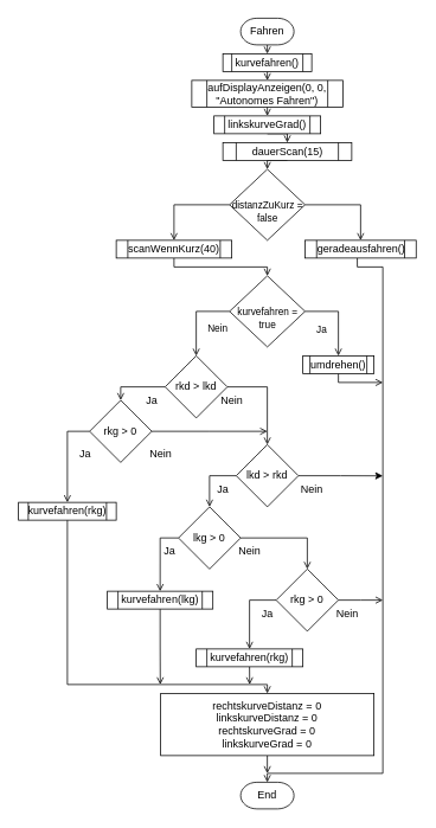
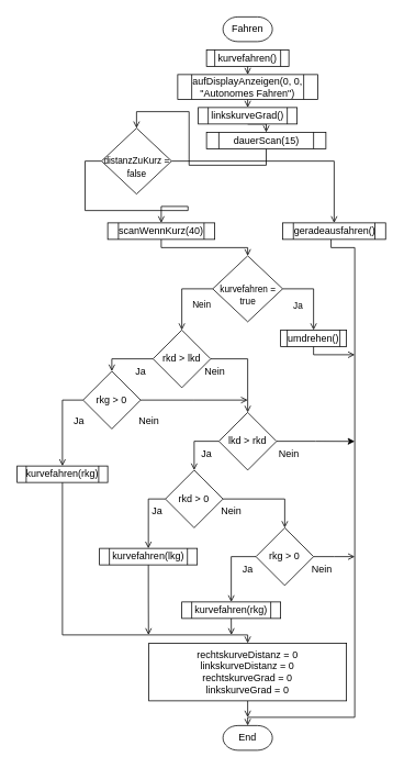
  <mxCell id="0" />
  <mxCell id="1" parent="0" />
- <mxCell id="2" style="edgeStyle=orthogonalEdgeStyle;rounded=0;orthogonalLoop=1;jettySize=auto;html=1;exitX=0.5;exitY=1;exitDx=0;exitDy=0;exitPerimeter=0;entryX=0.5;entryY=0;entryDx=0;entryDy=0;endArrow=open;endFill=0;" parent="1" source="3" target="31" edge="1"><mxGeometry relative="1" as="geometry" /></mxCell>
  <mxCell id="3" value="Fahren" style="strokeWidth=1;html=1;shape=mxgraph.flowchart.terminator;whiteSpace=wrap;rounded=1;" parent="1" vertex="1"><mxGeometry x="270" y="20" width="60" height="30" as="geometry" /></mxCell>
  <mxCell id="4" style="edgeStyle=orthogonalEdgeStyle;shape=connector;rounded=0;orthogonalLoop=1;jettySize=auto;html=1;exitX=0.5;exitY=1;exitDx=0;exitDy=0;entryX=0.5;entryY=0;entryDx=0;entryDy=0;entryPerimeter=0;labelBackgroundColor=default;fontFamily=Helvetica;fontSize=11;fontColor=default;endArrow=open;endFill=0;strokeColor=default;" parent="1" source="5" target="8" edge="1"><mxGeometry relative="1" as="geometry" /></mxCell>
  <mxCell id="5" value="dauerScan(15)" style="shape=process;whiteSpace=wrap;html=1;backgroundOutline=1;rounded=0;strokeColor=default;strokeWidth=1;" parent="1" vertex="1"><mxGeometry x="250" y="160" width="145" height="20" as="geometry" /></mxCell>
  <mxCell id="6" style="edgeStyle=orthogonalEdgeStyle;shape=connector;rounded=0;orthogonalLoop=1;jettySize=auto;html=1;exitX=0;exitY=0.5;exitDx=0;exitDy=0;exitPerimeter=0;entryX=0.5;entryY=0;entryDx=0;entryDy=0;labelBackgroundColor=default;fontFamily=Helvetica;fontSize=11;fontColor=default;endArrow=open;endFill=0;strokeColor=default;" parent="1" source="8" target="10" edge="1"><mxGeometry relative="1" as="geometry" /></mxCell>
  <mxCell id="7" style="edgeStyle=orthogonalEdgeStyle;shape=connector;rounded=0;orthogonalLoop=1;jettySize=auto;html=1;exitX=1;exitY=0.5;exitDx=0;exitDy=0;exitPerimeter=0;entryX=0.5;entryY=0;entryDx=0;entryDy=0;labelBackgroundColor=default;fontFamily=Helvetica;fontSize=11;fontColor=default;endArrow=open;endFill=0;strokeColor=default;" parent="1" source="8" target="12" edge="1"><mxGeometry relative="1" as="geometry" /></mxCell>
- <mxCell id="8" value="&lt;font style=&quot;font-size: 11px&quot;&gt;&lt;br&gt;distanzZuKurz = false&lt;/font&gt;" style="strokeWidth=1;html=1;shape=mxgraph.flowchart.decision;whiteSpace=wrap;rounded=1;strokeColor=default;" parent="1" vertex="1"><mxGeometry x="257.5" y="190" width="85" height="80" as="geometry" /></mxCell>
+ <mxCell id="8" value="&lt;font style=&quot;font-size: 11px&quot;&gt;&lt;br&gt;distanzZuKurz = false&lt;/font&gt;" style="strokeWidth=1;html=1;shape=mxgraph.flowchart.decision;whiteSpace=wrap;rounded=1;strokeColor=default;" parent="1" vertex="1"><mxGeometry x="122.5" y="155" width="85" height="80" as="geometry" /></mxCell>
  <mxCell id="9" style="edgeStyle=orthogonalEdgeStyle;shape=connector;rounded=0;orthogonalLoop=1;jettySize=auto;html=1;exitX=0.5;exitY=1;exitDx=0;exitDy=0;entryX=0.5;entryY=0;entryDx=0;entryDy=0;entryPerimeter=0;labelBackgroundColor=default;fontFamily=Helvetica;fontSize=11;fontColor=default;endArrow=open;endFill=0;strokeColor=default;" parent="1" source="10" target="40" edge="1"><mxGeometry relative="1" as="geometry"><Array as="points"><mxPoint x="195" y="300" /><mxPoint x="300" y="300" /></Array></mxGeometry></mxCell>
  <mxCell id="10" value="scanWennKurz(40)" style="shape=process;whiteSpace=wrap;html=1;backgroundOutline=1;rounded=0;strokeColor=default;strokeWidth=1;" parent="1" vertex="1"><mxGeometry x="130" y="270" width="130" height="20" as="geometry" /></mxCell>
  <mxCell id="11" value="" style="edgeStyle=orthogonalEdgeStyle;shape=connector;rounded=0;orthogonalLoop=1;jettySize=auto;html=1;exitX=0.5;exitY=1;exitDx=0;exitDy=0;entryX=0.5;entryY=0;entryDx=0;entryDy=0;entryPerimeter=0;labelBackgroundColor=default;fontFamily=Helvetica;fontSize=11;fontColor=default;endArrow=open;endFill=0;strokeColor=default;" parent="1" target="29" edge="1"><mxGeometry relative="1" as="geometry"><mxPoint x="401.25" y="290" as="sourcePoint" /><mxPoint x="318.75" y="850" as="targetPoint" /><Array as="points"><mxPoint x="401" y="300" /><mxPoint x="430" y="300" /><mxPoint x="430" y="870" /><mxPoint x="300" y="870" /></Array></mxGeometry></mxCell>
  <mxCell id="12" value="geradeausfahren()" style="shape=process;whiteSpace=wrap;html=1;backgroundOutline=1;rounded=0;strokeColor=default;strokeWidth=1;" parent="1" vertex="1"><mxGeometry x="342.5" y="270" width="125" height="20" as="geometry" /></mxCell>
  <mxCell id="13" style="edgeStyle=orthogonalEdgeStyle;shape=connector;rounded=0;orthogonalLoop=1;jettySize=auto;html=1;exitX=0.5;exitY=1;exitDx=0;exitDy=0;labelBackgroundColor=default;fontFamily=Helvetica;fontSize=11;fontColor=default;endArrow=open;endFill=0;strokeColor=default;" parent="1" source="14" edge="1"><mxGeometry relative="1" as="geometry"><mxPoint x="430" y="430" as="targetPoint" /><Array as="points"><mxPoint x="380" y="430" /></Array></mxGeometry></mxCell>
  <mxCell id="14" value="umdrehen()" style="shape=process;whiteSpace=wrap;html=1;backgroundOutline=1;rounded=0;strokeColor=default;strokeWidth=1;" parent="1" vertex="1"><mxGeometry x="340" y="400" width="80" height="20" as="geometry" /></mxCell>
  <mxCell id="15" style="edgeStyle=orthogonalEdgeStyle;shape=connector;rounded=0;orthogonalLoop=1;jettySize=auto;html=1;exitX=0;exitY=0.5;exitDx=0;exitDy=0;exitPerimeter=0;entryX=0.5;entryY=0;entryDx=0;entryDy=0;entryPerimeter=0;labelBackgroundColor=default;fontFamily=Helvetica;fontSize=11;fontColor=default;endArrow=open;endFill=0;strokeColor=default;" parent="1" source="17" target="43" edge="1"><mxGeometry relative="1" as="geometry"><Array as="points"><mxPoint x="135" y="435" /></Array></mxGeometry></mxCell>
  <mxCell id="16" style="edgeStyle=orthogonalEdgeStyle;shape=connector;rounded=0;orthogonalLoop=1;jettySize=auto;html=1;exitX=1;exitY=0.5;exitDx=0;exitDy=0;exitPerimeter=0;entryX=0.5;entryY=0;entryDx=0;entryDy=0;entryPerimeter=0;labelBackgroundColor=default;fontFamily=Helvetica;fontSize=11;fontColor=default;endArrow=open;endFill=0;strokeColor=default;" parent="1" source="17" target="20" edge="1"><mxGeometry relative="1" as="geometry" /></mxCell>
  <mxCell id="17" value="rkd &amp;gt; lkd" style="strokeWidth=1;html=1;shape=mxgraph.flowchart.decision;whiteSpace=wrap;rounded=1;strokeColor=default;" parent="1" vertex="1"><mxGeometry x="185" y="400" width="70" height="70" as="geometry" /></mxCell>
  <mxCell id="18" style="edgeStyle=orthogonalEdgeStyle;shape=connector;rounded=0;orthogonalLoop=1;jettySize=auto;html=1;exitX=0;exitY=0.5;exitDx=0;exitDy=0;exitPerimeter=0;entryX=0.5;entryY=0;entryDx=0;entryDy=0;entryPerimeter=0;labelBackgroundColor=default;fontFamily=Helvetica;fontSize=11;fontColor=default;endArrow=open;endFill=0;strokeColor=default;" parent="1" source="20" target="46" edge="1"><mxGeometry relative="1" as="geometry" /></mxCell>
  <mxCell id="19" style="edgeStyle=orthogonalEdgeStyle;rounded=0;orthogonalLoop=1;jettySize=auto;html=1;exitX=1;exitY=0.5;exitDx=0;exitDy=0;exitPerimeter=0;" edge="1" parent="1" source="20"><mxGeometry relative="1" as="geometry"><mxPoint x="430" y="535.143" as="targetPoint" /></mxGeometry></mxCell>
  <mxCell id="20" value="lkd &amp;gt; rkd" style="strokeWidth=1;html=1;shape=mxgraph.flowchart.decision;whiteSpace=wrap;rounded=1;strokeColor=default;" parent="1" vertex="1"><mxGeometry x="265" y="500" width="70" height="70" as="geometry" /></mxCell>
  <mxCell id="21" style="edgeStyle=orthogonalEdgeStyle;shape=connector;rounded=0;orthogonalLoop=1;jettySize=auto;html=1;exitX=0.5;exitY=1;exitDx=0;exitDy=0;labelBackgroundColor=default;fontFamily=Helvetica;fontSize=11;fontColor=default;endArrow=open;endFill=0;strokeColor=default;entryX=0.5;entryY=0;entryDx=0;entryDy=0;" parent="1" source="22" target="28" edge="1"><mxGeometry relative="1" as="geometry"><mxPoint x="320" y="770" as="targetPoint" /><Array as="points"><mxPoint x="75" y="770" /><mxPoint x="300" y="770" /></Array></mxGeometry></mxCell>
  <mxCell id="22" value="kurvefahren(rkg)" style="shape=process;whiteSpace=wrap;html=1;backgroundOutline=1;rounded=0;strokeColor=default;strokeWidth=1;" parent="1" vertex="1"><mxGeometry x="20" y="565" width="110" height="20" as="geometry" /></mxCell>
  <mxCell id="23" style="edgeStyle=orthogonalEdgeStyle;shape=connector;rounded=0;orthogonalLoop=1;jettySize=auto;html=1;exitX=0.5;exitY=1;exitDx=0;exitDy=0;labelBackgroundColor=default;fontFamily=Helvetica;fontSize=11;fontColor=default;endArrow=open;endFill=0;strokeColor=default;" parent="1" source="24" edge="1"><mxGeometry relative="1" as="geometry"><mxPoint x="179.571" y="770" as="targetPoint" /></mxGeometry></mxCell>
  <mxCell id="24" value="kurvefahren(lkg)" style="shape=process;whiteSpace=wrap;html=1;backgroundOutline=1;rounded=0;strokeColor=default;strokeWidth=1;" parent="1" vertex="1"><mxGeometry x="120" y="665" width="118.75" height="20" as="geometry" /></mxCell>
  <mxCell id="25" style="edgeStyle=orthogonalEdgeStyle;shape=connector;rounded=0;orthogonalLoop=1;jettySize=auto;html=1;exitX=0.5;exitY=1;exitDx=0;exitDy=0;labelBackgroundColor=default;fontFamily=Helvetica;fontSize=11;fontColor=default;endArrow=open;endFill=0;strokeColor=default;" parent="1" source="26" edge="1"><mxGeometry relative="1" as="geometry"><mxPoint x="280.143" y="770" as="targetPoint" /></mxGeometry></mxCell>
  <mxCell id="26" value="kurvefahren(rkg)" style="shape=process;whiteSpace=wrap;html=1;backgroundOutline=1;rounded=0;strokeColor=default;strokeWidth=1;" parent="1" vertex="1"><mxGeometry x="220" y="730" width="120" height="20" as="geometry" /></mxCell>
  <mxCell id="27" style="edgeStyle=orthogonalEdgeStyle;shape=connector;rounded=0;orthogonalLoop=1;jettySize=auto;html=1;exitX=0.5;exitY=1;exitDx=0;exitDy=0;labelBackgroundColor=default;fontFamily=Helvetica;fontSize=11;fontColor=default;endArrow=open;endFill=0;strokeColor=default;" parent="1" source="28" edge="1"><mxGeometry relative="1" as="geometry"><mxPoint x="300" y="870" as="targetPoint" /></mxGeometry></mxCell>
  <mxCell id="28" value="rechtskurveDistanz = 0&lt;br&gt;linkskurveDistanz = 0&lt;br&gt;rechtskurveGrad = 0&lt;br&gt;linkskurveGrad = 0" style="rounded=0;whiteSpace=wrap;html=1;absoluteArcSize=1;arcSize=14;strokeWidth=1;" parent="1" vertex="1"><mxGeometry x="180" y="780" width="240" height="70" as="geometry" /></mxCell>
  <mxCell id="29" value="End" style="strokeWidth=1;html=1;shape=mxgraph.flowchart.terminator;whiteSpace=wrap;rounded=1;" parent="1" vertex="1"><mxGeometry x="270" y="880" width="60" height="30" as="geometry" /></mxCell>
  <mxCell id="30" style="edgeStyle=orthogonalEdgeStyle;shape=connector;rounded=0;orthogonalLoop=1;jettySize=auto;html=1;exitX=0.5;exitY=1;exitDx=0;exitDy=0;entryX=0.5;entryY=0;entryDx=0;entryDy=0;labelBackgroundColor=default;fontFamily=Helvetica;fontSize=11;fontColor=default;endArrow=open;endFill=0;strokeColor=default;" parent="1" source="31" target="33" edge="1"><mxGeometry relative="1" as="geometry" /></mxCell>
  <mxCell id="31" value="kurvefahren()" style="shape=process;whiteSpace=wrap;html=1;backgroundOutline=1;rounded=0;strokeColor=default;strokeWidth=1;" parent="1" vertex="1"><mxGeometry x="250" y="60" width="100" height="20" as="geometry" /></mxCell>
  <mxCell id="32" style="edgeStyle=orthogonalEdgeStyle;shape=connector;rounded=0;orthogonalLoop=1;jettySize=auto;html=1;exitX=0.5;exitY=1;exitDx=0;exitDy=0;entryX=0.5;entryY=0;entryDx=0;entryDy=0;labelBackgroundColor=default;fontFamily=Helvetica;fontSize=11;fontColor=default;endArrow=open;endFill=0;strokeColor=default;" parent="1" source="33" target="35" edge="1"><mxGeometry relative="1" as="geometry" /></mxCell>
  <mxCell id="33" value="aufDisplayAnzeigen(0, 0, &quot;Autonomes Fahren&quot;)" style="shape=process;whiteSpace=wrap;html=1;backgroundOutline=1;rounded=0;strokeColor=default;strokeWidth=1;" parent="1" vertex="1"><mxGeometry x="215" y="90" width="170" height="30" as="geometry" /></mxCell>
  <mxCell id="34" style="edgeStyle=orthogonalEdgeStyle;shape=connector;rounded=0;orthogonalLoop=1;jettySize=auto;html=1;exitX=0.5;exitY=1;exitDx=0;exitDy=0;entryX=0.5;entryY=0;entryDx=0;entryDy=0;labelBackgroundColor=default;fontFamily=Helvetica;fontSize=11;fontColor=default;endArrow=open;endFill=0;strokeColor=default;" parent="1" source="35" target="5" edge="1"><mxGeometry relative="1" as="geometry" /></mxCell>
  <mxCell id="35" value="linkskurveGrad()" style="shape=process;whiteSpace=wrap;html=1;backgroundOutline=1;rounded=0;strokeColor=default;strokeWidth=1;" parent="1" vertex="1"><mxGeometry x="240" y="130" width="120" height="20" as="geometry" /></mxCell>
  <mxCell id="36" style="edgeStyle=orthogonalEdgeStyle;shape=connector;rounded=0;orthogonalLoop=1;jettySize=auto;html=1;exitX=1;exitY=0.5;exitDx=0;exitDy=0;exitPerimeter=0;entryX=0.5;entryY=0;entryDx=0;entryDy=0;labelBackgroundColor=default;fontFamily=Helvetica;fontSize=11;fontColor=default;endArrow=open;endFill=0;strokeColor=default;" parent="1" source="40" target="14" edge="1"><mxGeometry relative="1" as="geometry" /></mxCell>
  <mxCell id="37" value="Ja" style="edgeLabel;html=1;align=center;verticalAlign=middle;resizable=0;points=[];fontSize=11;fontFamily=Helvetica;fontColor=default;" parent="36" vertex="1" connectable="0"><mxGeometry x="-0.323" relative="1" as="geometry"><mxPoint x="-12" y="20" as="offset" /></mxGeometry></mxCell>
  <mxCell id="38" style="edgeStyle=orthogonalEdgeStyle;shape=connector;rounded=0;orthogonalLoop=1;jettySize=auto;html=1;exitX=0;exitY=0.5;exitDx=0;exitDy=0;exitPerimeter=0;entryX=0.5;entryY=0;entryDx=0;entryDy=0;entryPerimeter=0;labelBackgroundColor=default;fontFamily=Helvetica;fontSize=11;fontColor=default;endArrow=open;endFill=0;strokeColor=default;" parent="1" source="40" target="17" edge="1"><mxGeometry relative="1" as="geometry" /></mxCell>
  <mxCell id="39" value="Nein" style="edgeLabel;html=1;align=center;verticalAlign=middle;resizable=0;points=[];fontSize=11;fontFamily=Helvetica;fontColor=default;" parent="38" vertex="1" connectable="0"><mxGeometry x="-0.409" relative="1" as="geometry"><mxPoint x="12" y="18" as="offset" /></mxGeometry></mxCell>
  <mxCell id="40" value="&lt;font style=&quot;font-size: 11px&quot;&gt;&lt;br&gt;kurvefahren = true&lt;/font&gt;" style="strokeWidth=1;html=1;shape=mxgraph.flowchart.decision;whiteSpace=wrap;rounded=1;strokeColor=default;" parent="1" vertex="1"><mxGeometry x="257.5" y="310" width="85" height="80" as="geometry" /></mxCell>
  <mxCell id="41" style="edgeStyle=orthogonalEdgeStyle;shape=connector;rounded=0;orthogonalLoop=1;jettySize=auto;html=1;exitX=0;exitY=0.5;exitDx=0;exitDy=0;exitPerimeter=0;labelBackgroundColor=default;fontFamily=Helvetica;fontSize=11;fontColor=default;endArrow=open;endFill=0;strokeColor=default;" parent="1" source="43" target="22" edge="1"><mxGeometry relative="1" as="geometry" /></mxCell>
  <mxCell id="42" style="edgeStyle=orthogonalEdgeStyle;shape=connector;rounded=0;orthogonalLoop=1;jettySize=auto;html=1;exitX=1;exitY=0.5;exitDx=0;exitDy=0;exitPerimeter=0;labelBackgroundColor=default;fontFamily=Helvetica;fontSize=11;fontColor=default;endArrow=open;endFill=0;strokeColor=default;" parent="1" source="43" edge="1"><mxGeometry relative="1" as="geometry"><mxPoint x="300" y="485" as="targetPoint" /></mxGeometry></mxCell>
  <mxCell id="43" value="rkg &amp;gt; 0" style="strokeWidth=1;html=1;shape=mxgraph.flowchart.decision;whiteSpace=wrap;rounded=1;strokeColor=default;" parent="1" vertex="1"><mxGeometry x="100" y="450" width="70" height="70" as="geometry" /></mxCell>
  <mxCell id="44" style="edgeStyle=orthogonalEdgeStyle;shape=connector;rounded=0;orthogonalLoop=1;jettySize=auto;html=1;exitX=0;exitY=0.5;exitDx=0;exitDy=0;exitPerimeter=0;entryX=0.5;entryY=0;entryDx=0;entryDy=0;labelBackgroundColor=default;fontFamily=Helvetica;fontSize=11;fontColor=default;endArrow=open;endFill=0;strokeColor=default;" parent="1" source="46" target="24" edge="1"><mxGeometry relative="1" as="geometry" /></mxCell>
  <mxCell id="45" style="edgeStyle=orthogonalEdgeStyle;shape=connector;rounded=0;orthogonalLoop=1;jettySize=auto;html=1;exitX=1;exitY=0.5;exitDx=0;exitDy=0;exitPerimeter=0;entryX=0.5;entryY=0;entryDx=0;entryDy=0;entryPerimeter=0;labelBackgroundColor=default;fontFamily=Helvetica;fontSize=11;fontColor=default;endArrow=open;endFill=0;strokeColor=default;" parent="1" source="46" target="49" edge="1"><mxGeometry relative="1" as="geometry" /></mxCell>
- <mxCell id="46" value="lkg &amp;gt; 0" style="strokeWidth=1;html=1;shape=mxgraph.flowchart.decision;whiteSpace=wrap;rounded=1;strokeColor=default;" parent="1" vertex="1"><mxGeometry x="200" y="570" width="70" height="70" as="geometry" /></mxCell>
+ <mxCell id="46" value="rkd &amp;gt; 0" style="strokeWidth=1;html=1;shape=mxgraph.flowchart.decision;whiteSpace=wrap;rounded=1;strokeColor=default;" parent="1" vertex="1"><mxGeometry x="200" y="570" width="70" height="70" as="geometry" /></mxCell>
  <mxCell id="47" style="edgeStyle=orthogonalEdgeStyle;shape=connector;rounded=0;orthogonalLoop=1;jettySize=auto;html=1;exitX=1;exitY=0.5;exitDx=0;exitDy=0;exitPerimeter=0;labelBackgroundColor=default;fontFamily=Helvetica;fontSize=11;fontColor=default;endArrow=open;endFill=0;strokeColor=default;" parent="1" source="49" edge="1"><mxGeometry relative="1" as="geometry"><mxPoint x="430" y="675" as="targetPoint" /></mxGeometry></mxCell>
  <mxCell id="48" style="edgeStyle=orthogonalEdgeStyle;shape=connector;rounded=0;orthogonalLoop=1;jettySize=auto;html=1;exitX=0;exitY=0.5;exitDx=0;exitDy=0;exitPerimeter=0;entryX=0.5;entryY=0;entryDx=0;entryDy=0;labelBackgroundColor=default;fontFamily=Helvetica;fontSize=11;fontColor=default;endArrow=open;endFill=0;strokeColor=default;" parent="1" source="49" target="26" edge="1"><mxGeometry relative="1" as="geometry" /></mxCell>
  <mxCell id="49" value="rkg &amp;gt; 0" style="strokeWidth=1;html=1;shape=mxgraph.flowchart.decision;whiteSpace=wrap;rounded=1;strokeColor=default;" parent="1" vertex="1"><mxGeometry x="310" y="640" width="70" height="70" as="geometry" /></mxCell>
  <mxCell id="50" value="Ja" style="text;html=1;align=center;verticalAlign=middle;resizable=0;points=[];autosize=1;strokeColor=none;fillColor=none;" vertex="1" parent="1"><mxGeometry x="155" y="440" width="30" height="20" as="geometry" /></mxCell>
  <mxCell id="51" value="Ja" style="text;html=1;align=center;verticalAlign=middle;resizable=0;points=[];autosize=1;strokeColor=none;fillColor=none;" vertex="1" parent="1"><mxGeometry x="80" y="500" width="30" height="20" as="geometry" /></mxCell>
  <mxCell id="52" value="Nein" style="text;html=1;align=center;verticalAlign=middle;resizable=0;points=[];autosize=1;strokeColor=none;fillColor=none;" vertex="1" parent="1"><mxGeometry x="160" y="500" width="40" height="20" as="geometry" /></mxCell>
  <mxCell id="53" value="Nein" style="text;html=1;align=center;verticalAlign=middle;resizable=0;points=[];autosize=1;strokeColor=none;fillColor=none;" vertex="1" parent="1"><mxGeometry x="240" y="440" width="40" height="20" as="geometry" /></mxCell>
  <mxCell id="54" value="Ja" style="text;html=1;align=center;verticalAlign=middle;resizable=0;points=[];autosize=1;strokeColor=none;fillColor=none;" vertex="1" parent="1"><mxGeometry x="235" y="540" width="30" height="20" as="geometry" /></mxCell>
  <mxCell id="55" value="Nein" style="text;html=1;align=center;verticalAlign=middle;resizable=0;points=[];autosize=1;strokeColor=none;fillColor=none;" vertex="1" parent="1"><mxGeometry x="330" y="540" width="40" height="20" as="geometry" /></mxCell>
  <mxCell id="56" value="Ja" style="text;html=1;align=center;verticalAlign=middle;resizable=0;points=[];autosize=1;strokeColor=none;fillColor=none;" vertex="1" parent="1"><mxGeometry x="175" y="610" width="30" height="20" as="geometry" /></mxCell>
  <mxCell id="57" value="Nein" style="text;html=1;align=center;verticalAlign=middle;resizable=0;points=[];autosize=1;strokeColor=none;fillColor=none;" vertex="1" parent="1"><mxGeometry x="260" y="610" width="40" height="20" as="geometry" /></mxCell>
  <mxCell id="58" value="Ja" style="text;html=1;align=center;verticalAlign=middle;resizable=0;points=[];autosize=1;strokeColor=none;fillColor=none;" vertex="1" parent="1"><mxGeometry x="285" y="680" width="30" height="20" as="geometry" /></mxCell>
  <mxCell id="59" value="Nein" style="text;html=1;align=center;verticalAlign=middle;resizable=0;points=[];autosize=1;strokeColor=none;fillColor=none;" vertex="1" parent="1"><mxGeometry x="370" y="680" width="40" height="20" as="geometry" /></mxCell>
